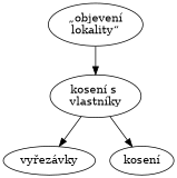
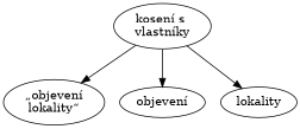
  digraph {
    n1 [label="„objevení\nlokality“"]
    n2 [label="kosení s \nvlastníky"]
-   n3 [label="vyřezávky"]
-   n4 [label="kosení"]
-   n1 -> n2
+   n3 [label="objevení"]
+   n4 [label=lokality]
+   n2 -> n1
    n2 -> n3
    n2 -> n4
  }
